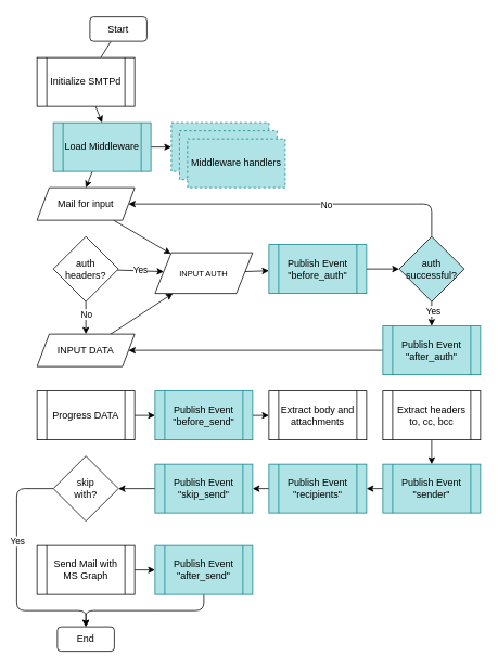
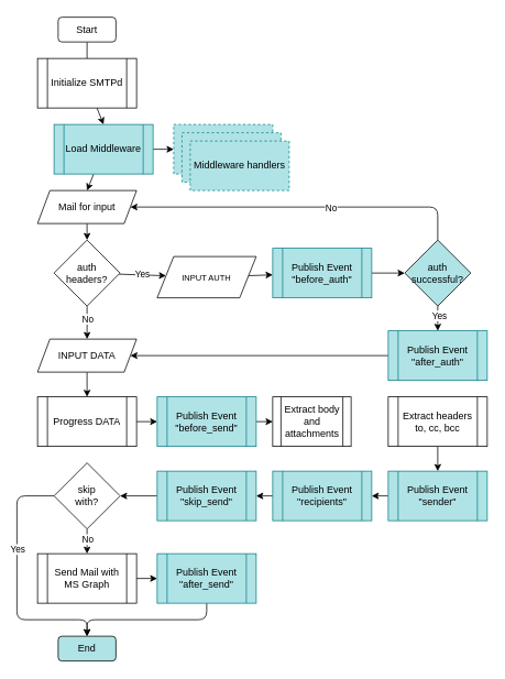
  <mxCell id="0" />
  <mxCell id="1" parent="0" />
  <mxCell id="2" value="" style="edgeStyle=none;html=1;strokeColor=default;endArrow=none;" parent="1" source="3" target="6" edge="1"><mxGeometry relative="1" as="geometry" /></mxCell>
- <mxCell id="3" value="Start" style="rounded=1;whiteSpace=wrap;html=1;" parent="1" vertex="1"><mxGeometry x="110" y="20" width="70" height="30" as="geometry" /></mxCell>
- <mxCell id="4" value="End" style="rounded=1;whiteSpace=wrap;html=1;" parent="1" vertex="1"><mxGeometry x="70" y="770" width="70" height="30" as="geometry" /></mxCell>
+ <mxCell id="3" value="Start" style="rounded=1;whiteSpace=wrap;html=1;" parent="1" vertex="1"><mxGeometry x="70" y="20" width="70" height="30" as="geometry" /></mxCell>
+ <mxCell id="4" value="End" style="rounded=1;whiteSpace=wrap;html=1;fillColor=#b0e3e6;" parent="1" vertex="1"><mxGeometry x="70" y="770" width="70" height="30" as="geometry" /></mxCell>
  <mxCell id="5" value="" style="edgeStyle=none;html=1;entryX=0.5;entryY=0;entryDx=0;entryDy=0;strokeColor=default;" parent="1" source="6" target="13" edge="1"><mxGeometry relative="1" as="geometry" /></mxCell>
  <mxCell id="6" value="Initialize SMTPd" style="shape=process;whiteSpace=wrap;html=1;backgroundOutline=1;" parent="1" vertex="1"><mxGeometry x="45" y="70" width="120" height="60" as="geometry" /></mxCell>
- <mxCell id="7" value="" style="edgeStyle=none;html=1;" parent="1" source="8" target="20" edge="1"><mxGeometry relative="1" as="geometry" /></mxCell>
+ <mxCell id="7" value="" style="edgeStyle=none;html=1;" parent="1" source="8" target="10" edge="1"><mxGeometry relative="1" as="geometry" /></mxCell>
  <mxCell id="8" value="INPUT DATA" style="shape=parallelogram;perimeter=parallelogramPerimeter;whiteSpace=wrap;html=1;fixedSize=1;size=15;" parent="1" vertex="1"><mxGeometry x="45" y="410" width="120" height="40" as="geometry" /></mxCell>
  <mxCell id="9" value="" style="edgeStyle=none;html=1;" parent="1" source="10" target="35" edge="1"><mxGeometry relative="1" as="geometry" /></mxCell>
  <mxCell id="10" value="Progress DATA" style="shape=process;whiteSpace=wrap;html=1;backgroundOutline=1;" parent="1" vertex="1"><mxGeometry x="45" y="480" width="120" height="60" as="geometry" /></mxCell>
  <mxCell id="11" value="" style="edgeStyle=none;html=1;entryX=0.5;entryY=0;entryDx=0;entryDy=0;" parent="1" source="13" target="29" edge="1"><mxGeometry relative="1" as="geometry" /></mxCell>
  <mxCell id="12" style="edgeStyle=none;html=1;entryX=0;entryY=0.5;entryDx=0;entryDy=0;" parent="1" source="13" target="50" edge="1"><mxGeometry relative="1" as="geometry" /></mxCell>
  <mxCell id="13" value="Load Middleware" style="shape=process;whiteSpace=wrap;html=1;backgroundOutline=1;fillColor=#b0e3e6;strokeColor=#0e8088;" parent="1" vertex="1"><mxGeometry x="65" y="150" width="120" height="60" as="geometry" /></mxCell>
  <mxCell id="14" value="" style="edgeStyle=none;html=1;" parent="1" source="18" target="20" edge="1"><mxGeometry relative="1" as="geometry" /></mxCell>
  <mxCell id="15" value="Yes" style="edgeLabel;html=1;align=center;verticalAlign=middle;resizable=0;points=[];" parent="14" vertex="1" connectable="0"><mxGeometry x="-0.024" y="1" relative="1" as="geometry"><mxPoint as="offset" /></mxGeometry></mxCell>
  <mxCell id="16" value="" style="edgeStyle=none;html=1;" parent="1" source="18" target="8" edge="1"><mxGeometry relative="1" as="geometry" /></mxCell>
  <mxCell id="17" value="No" style="edgeLabel;html=1;align=center;verticalAlign=middle;resizable=0;points=[];" parent="16" vertex="1" connectable="0"><mxGeometry y="-3" relative="1" as="geometry"><mxPoint x="3" y="-5" as="offset" /></mxGeometry></mxCell>
  <mxCell id="18" value="auth&lt;br&gt;headers?" style="rhombus;whiteSpace=wrap;html=1;fontSize=12;" parent="1" vertex="1"><mxGeometry x="65" y="290" width="80" height="80" as="geometry" /></mxCell>
  <mxCell id="19" value="" style="edgeStyle=none;html=1;" parent="1" source="20" target="31" edge="1"><mxGeometry relative="1" as="geometry" /></mxCell>
  <mxCell id="20" value="INPUT AUTH" style="shape=parallelogram;perimeter=parallelogramPerimeter;whiteSpace=wrap;html=1;fixedSize=1;fontSize=10;" parent="1" vertex="1"><mxGeometry x="190" y="310" width="120" height="50" as="geometry" /></mxCell>
  <mxCell id="21" value="" style="edgeStyle=none;html=1;entryX=1;entryY=0.5;entryDx=0;entryDy=0;" parent="1" source="25" target="29" edge="1"><mxGeometry relative="1" as="geometry"><mxPoint x="610" y="340" as="targetPoint" /><Array as="points"><mxPoint x="530" y="250" /></Array></mxGeometry></mxCell>
  <mxCell id="22" value="No" style="edgeLabel;html=1;align=center;verticalAlign=middle;resizable=0;points=[];" parent="21" vertex="1" connectable="0"><mxGeometry x="-0.342" relative="1" as="geometry"><mxPoint x="-34" as="offset" /></mxGeometry></mxCell>
  <mxCell id="23" value="" style="edgeStyle=none;html=1;entryX=0.5;entryY=0;entryDx=0;entryDy=0;" parent="1" source="25" target="33" edge="1"><mxGeometry relative="1" as="geometry"><mxPoint x="530" y="420" as="targetPoint" /></mxGeometry></mxCell>
  <mxCell id="24" value="Yes" style="edgeLabel;html=1;align=center;verticalAlign=middle;resizable=0;points=[];" parent="23" vertex="1" connectable="0"><mxGeometry x="-0.292" y="1" relative="1" as="geometry"><mxPoint as="offset" /></mxGeometry></mxCell>
  <mxCell id="25" value="auth successful?" style="rhombus;whiteSpace=wrap;html=1;fontSize=12;spacing=2;fillColor=#b0e3e6;" parent="1" vertex="1"><mxGeometry x="490" y="290" width="80" height="80" as="geometry" /></mxCell>
  <mxCell id="26" value="" style="edgeStyle=none;html=1;" edge="1" parent="1" source="27" target="54"><mxGeometry relative="1" as="geometry" /></mxCell>
  <mxCell id="27" value="Send Mail with MS Graph" style="shape=process;whiteSpace=wrap;html=1;backgroundOutline=1;" parent="1" vertex="1"><mxGeometry x="45" y="670" width="120" height="60" as="geometry" /></mxCell>
- <mxCell id="28" value="" style="edgeStyle=none;html=1;" parent="1" source="29" target="20" edge="1"><mxGeometry relative="1" as="geometry" /></mxCell>
+ <mxCell id="28" value="" style="edgeStyle=none;html=1;" parent="1" source="29" target="18" edge="1"><mxGeometry relative="1" as="geometry" /></mxCell>
  <mxCell id="29" value="Mail for input" style="shape=parallelogram;perimeter=parallelogramPerimeter;whiteSpace=wrap;html=1;fixedSize=1;size=15;" parent="1" vertex="1"><mxGeometry x="45" y="230" width="120" height="40" as="geometry" /></mxCell>
  <mxCell id="30" value="" style="edgeStyle=none;html=1;entryX=0;entryY=0.5;entryDx=0;entryDy=0;" parent="1" source="31" target="25" edge="1"><mxGeometry relative="1" as="geometry"><mxPoint x="560" y="340" as="targetPoint" /></mxGeometry></mxCell>
  <mxCell id="31" value="Publish Event&#10;&quot;before_auth&quot;" style="shape=process;backgroundOutline=1;fontSize=12;fillColor=#b0e3e6;strokeColor=#0e8088;whiteSpace=wrap;align=center;verticalAlign=middle;fontFamily=Helvetica;" parent="1" vertex="1"><mxGeometry x="330" y="300" width="120" height="60" as="geometry" /></mxCell>
  <mxCell id="32" style="edgeStyle=none;html=1;entryX=1;entryY=0.5;entryDx=0;entryDy=0;" parent="1" source="33" target="8" edge="1"><mxGeometry relative="1" as="geometry" /></mxCell>
  <mxCell id="33" value="Publish Event&#10;&quot;after_auth&quot;" style="shape=process;whiteSpace=wrap;backgroundOutline=1;fontSize=12;fillColor=#b0e3e6;strokeColor=#0e8088;" parent="1" vertex="1"><mxGeometry x="470" y="400" width="120" height="60" as="geometry" /></mxCell>
  <mxCell id="34" value="" style="edgeStyle=none;html=1;" parent="1" source="35" target="40" edge="1"><mxGeometry relative="1" as="geometry" /></mxCell>
  <mxCell id="35" value="Publish Event&#10;&quot;before_send&quot;" style="shape=process;whiteSpace=wrap;backgroundOutline=1;fillColor=#b0e3e6;strokeColor=#0e8088;" parent="1" vertex="1"><mxGeometry x="190" y="480" width="120" height="60" as="geometry" /></mxCell>
  <mxCell id="36" value="" style="edgeStyle=none;html=1;" parent="1" source="37" target="44" edge="1"><mxGeometry relative="1" as="geometry" /></mxCell>
  <mxCell id="37" value="Publish Event&#10;&quot;recipients&quot;" style="shape=process;whiteSpace=wrap;backgroundOutline=1;fillColor=#b0e3e6;strokeColor=#0e8088;" parent="1" vertex="1"><mxGeometry x="330" y="570" width="120" height="60" as="geometry" /></mxCell>
  <mxCell id="38" value="" style="edgeStyle=none;html=1;" parent="1" source="39" target="37" edge="1"><mxGeometry relative="1" as="geometry" /></mxCell>
  <mxCell id="39" value="Publish Event&#10;&quot;sender&quot;" style="shape=process;whiteSpace=wrap;backgroundOutline=1;fillColor=#b0e3e6;strokeColor=#0e8088;" parent="1" vertex="1"><mxGeometry x="470" y="570" width="120" height="60" as="geometry" /></mxCell>
- <mxCell id="40" value="Extract body and attachments" style="shape=process;whiteSpace=wrap;html=1;backgroundOutline=1;" parent="1" vertex="1"><mxGeometry x="330" y="480" width="120" height="60" as="geometry" /></mxCell>
+ <mxCell id="40" value="Extract body and attachments" style="shape=process;whiteSpace=wrap;html=1;backgroundOutline=1;" parent="1" vertex="1"><mxGeometry x="330" y="480" width="95" height="60" as="geometry" /></mxCell>
  <mxCell id="41" value="" style="edgeStyle=none;html=1;" parent="1" source="42" target="39" edge="1"><mxGeometry relative="1" as="geometry" /></mxCell>
  <mxCell id="42" value="Extract headers&lt;br&gt;to, cc, bcc" style="shape=process;whiteSpace=wrap;html=1;backgroundOutline=1;" parent="1" vertex="1"><mxGeometry x="470" y="480" width="120" height="60" as="geometry" /></mxCell>
  <mxCell id="43" value="" style="edgeStyle=none;html=1;" parent="1" source="44" target="49" edge="1"><mxGeometry relative="1" as="geometry" /></mxCell>
  <mxCell id="44" value="Publish Event&#10;&quot;skip_send&quot;" style="shape=process;whiteSpace=wrap;backgroundOutline=1;fillColor=#b0e3e6;strokeColor=#0e8088;" parent="1" vertex="1"><mxGeometry x="190" y="570" width="120" height="60" as="geometry" /></mxCell>
+ <mxCell id="45" value="" style="edgeStyle=none;html=1;" parent="1" source="49" target="27" edge="1"><mxGeometry relative="1" as="geometry" /></mxCell>
+ <mxCell id="46" value="No" style="edgeLabel;html=1;align=center;verticalAlign=middle;resizable=0;points=[];" parent="45" vertex="1" connectable="0"><mxGeometry x="-0.193" relative="1" as="geometry"><mxPoint as="offset" /></mxGeometry></mxCell>
  <mxCell id="47" style="edgeStyle=none;html=1;entryX=0.5;entryY=0;entryDx=0;entryDy=0;" parent="1" source="49" target="4" edge="1"><mxGeometry relative="1" as="geometry"><Array as="points"><mxPoint x="20" y="600" /><mxPoint x="20" y="680" /><mxPoint x="20" y="750" /><mxPoint x="105" y="750" /></Array></mxGeometry></mxCell>
  <mxCell id="48" value="Yes" style="edgeLabel;html=1;align=center;verticalAlign=middle;resizable=0;points=[];" parent="47" vertex="1" connectable="0"><mxGeometry x="-0.347" relative="1" as="geometry"><mxPoint y="11" as="offset" /></mxGeometry></mxCell>
  <mxCell id="49" value="skip&lt;br&gt;with?" style="rhombus;whiteSpace=wrap;html=1;fontSize=12;spacing=4;" parent="1" vertex="1"><mxGeometry x="65" y="560" width="80" height="80" as="geometry" /></mxCell>
  <mxCell id="50" value="" style="rounded=0;whiteSpace=wrap;html=1;dashed=1;fillColor=#b0e3e6;strokeColor=#0e8088;" parent="1" vertex="1"><mxGeometry x="210" y="150" width="120" height="60" as="geometry" /></mxCell>
  <mxCell id="51" value="" style="rounded=0;whiteSpace=wrap;html=1;dashed=1;fillColor=#b0e3e6;strokeColor=#0e8088;" parent="1" vertex="1"><mxGeometry x="220" y="160" width="120" height="60" as="geometry" /></mxCell>
  <mxCell id="52" value="Middleware handlers" style="rounded=0;whiteSpace=wrap;html=1;dashed=1;fillColor=#b0e3e6;strokeColor=#0e8088;" parent="1" vertex="1"><mxGeometry x="230" y="170" width="120" height="60" as="geometry" /></mxCell>
  <mxCell id="53" style="edgeStyle=none;html=1;entryX=0.5;entryY=0;entryDx=0;entryDy=0;" edge="1" parent="1" source="54" target="4"><mxGeometry relative="1" as="geometry"><Array as="points"><mxPoint x="250" y="750" /><mxPoint x="105" y="750" /></Array></mxGeometry></mxCell>
  <mxCell id="54" value="Publish Event&lt;br&gt;&quot;after_send&quot;" style="shape=process;whiteSpace=wrap;html=1;backgroundOutline=1;fillColor=#b0e3e6;strokeColor=#0e8088;" vertex="1" parent="1"><mxGeometry x="190" y="670" width="120" height="60" as="geometry" /></mxCell>
